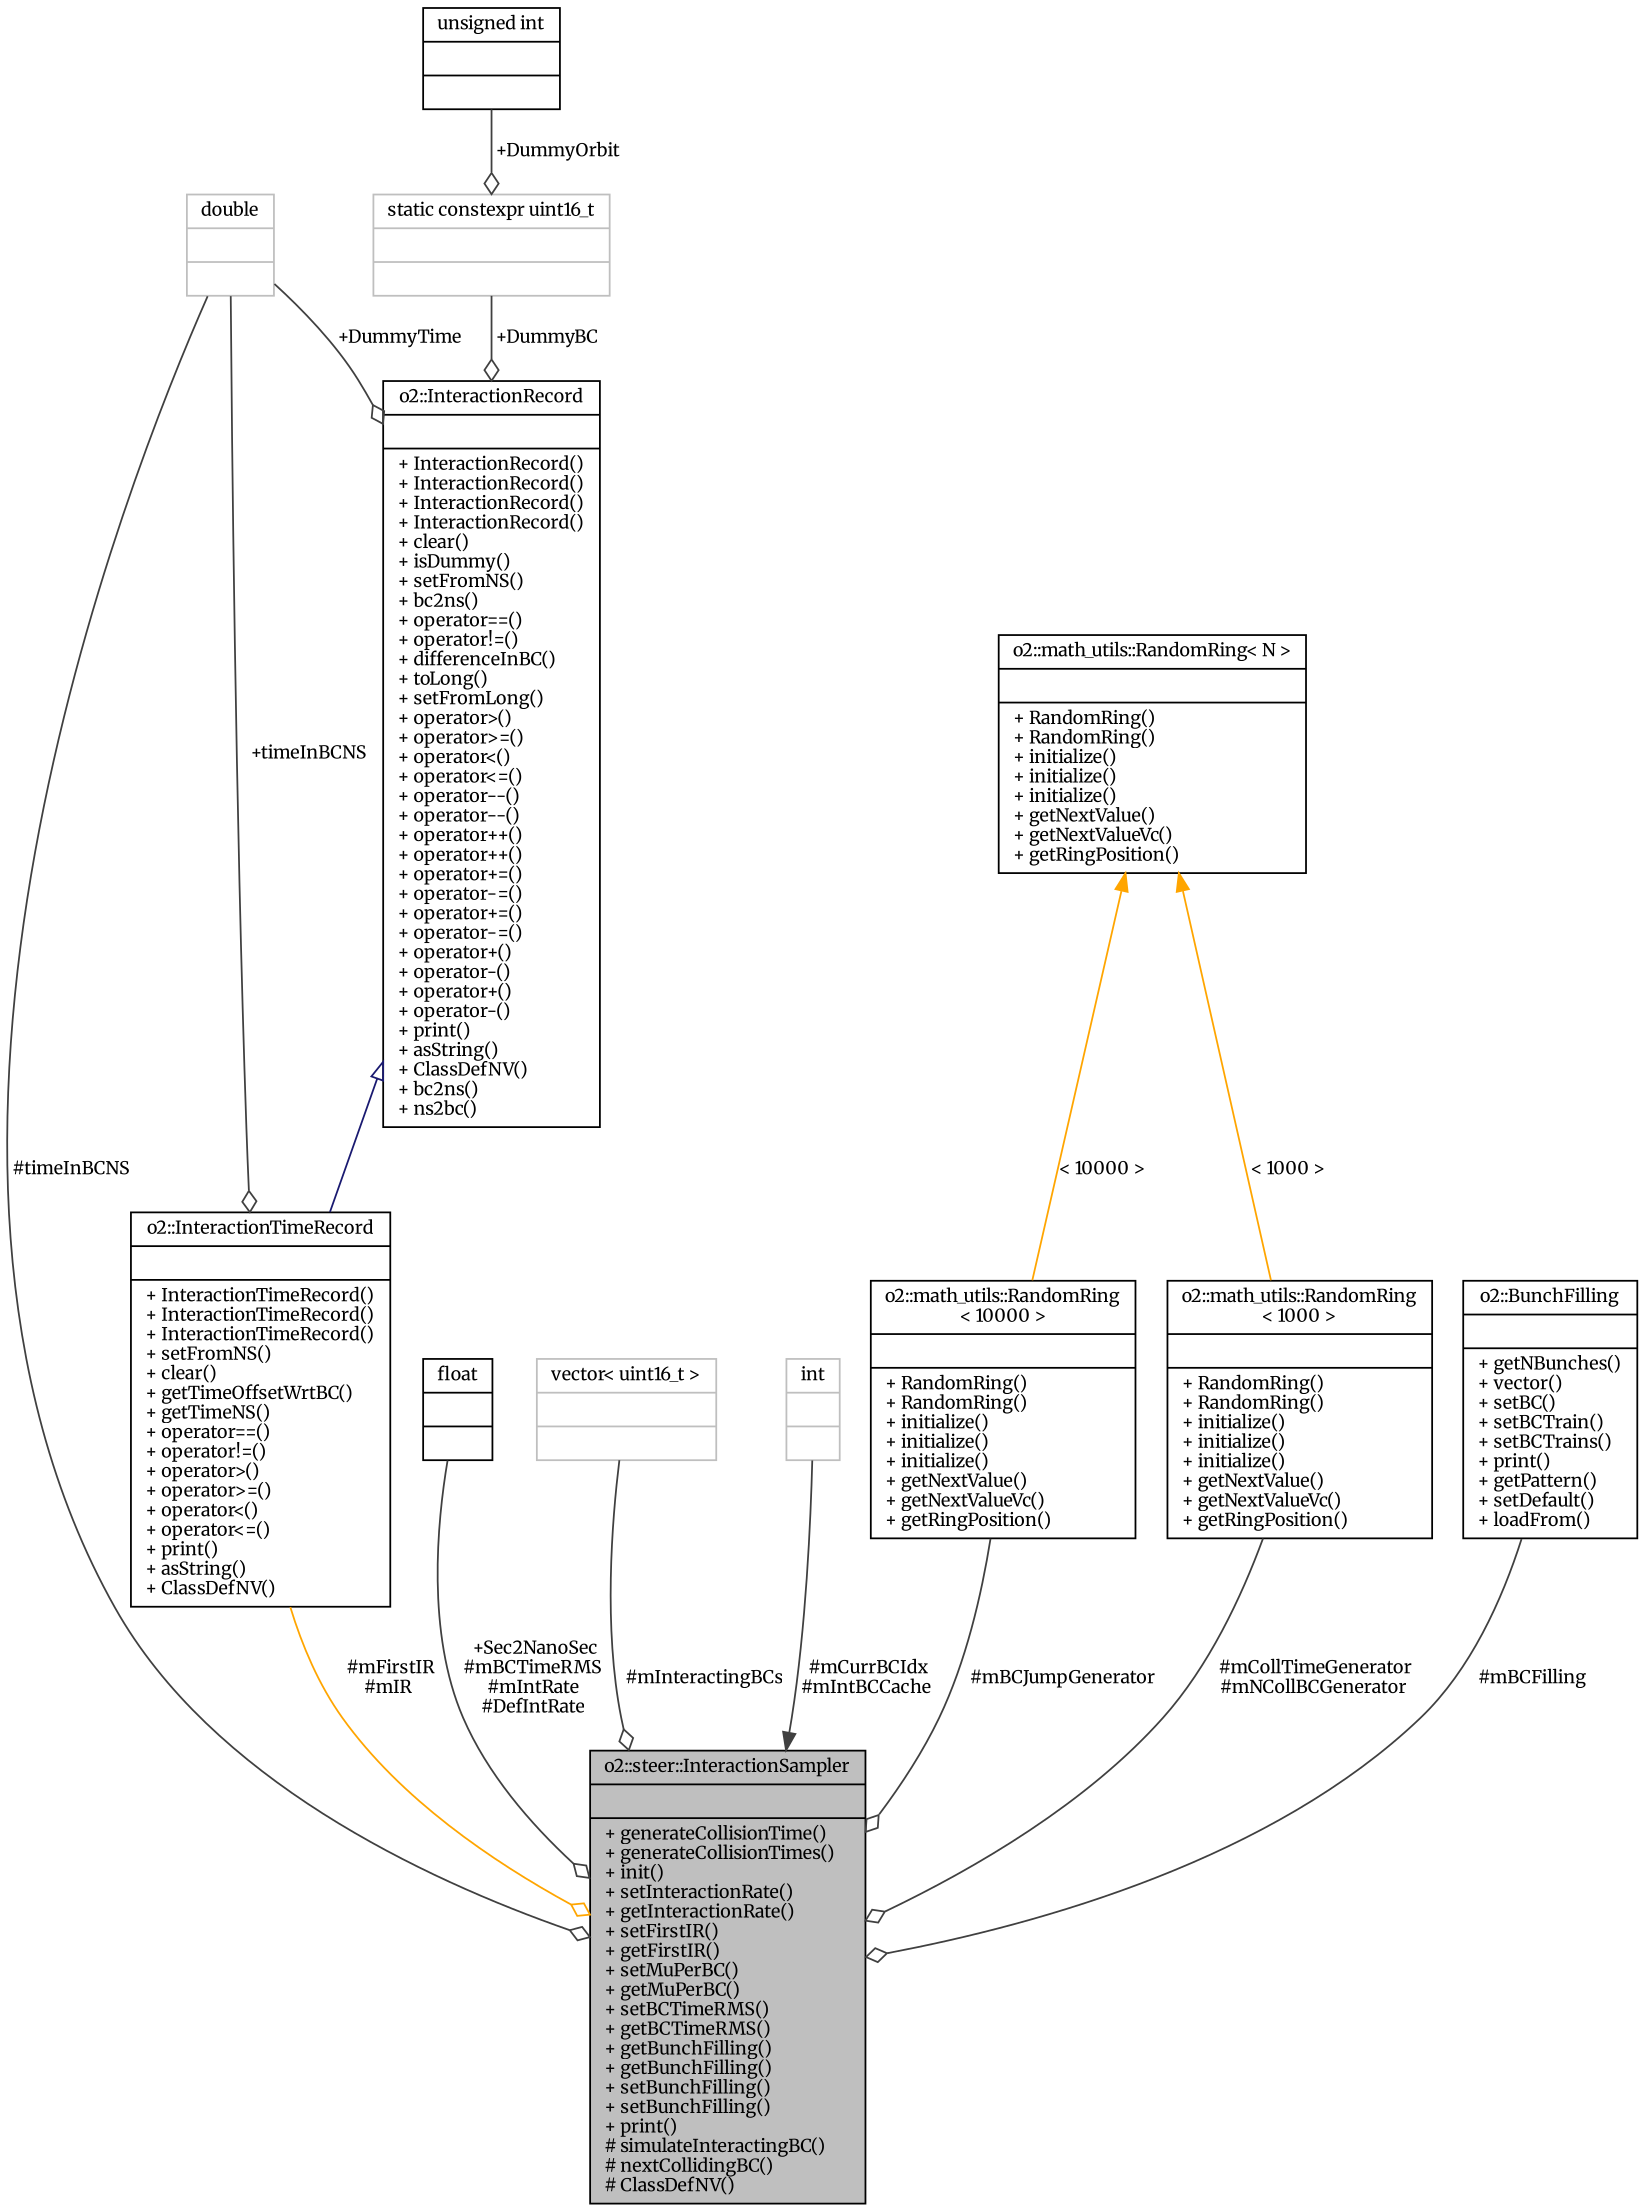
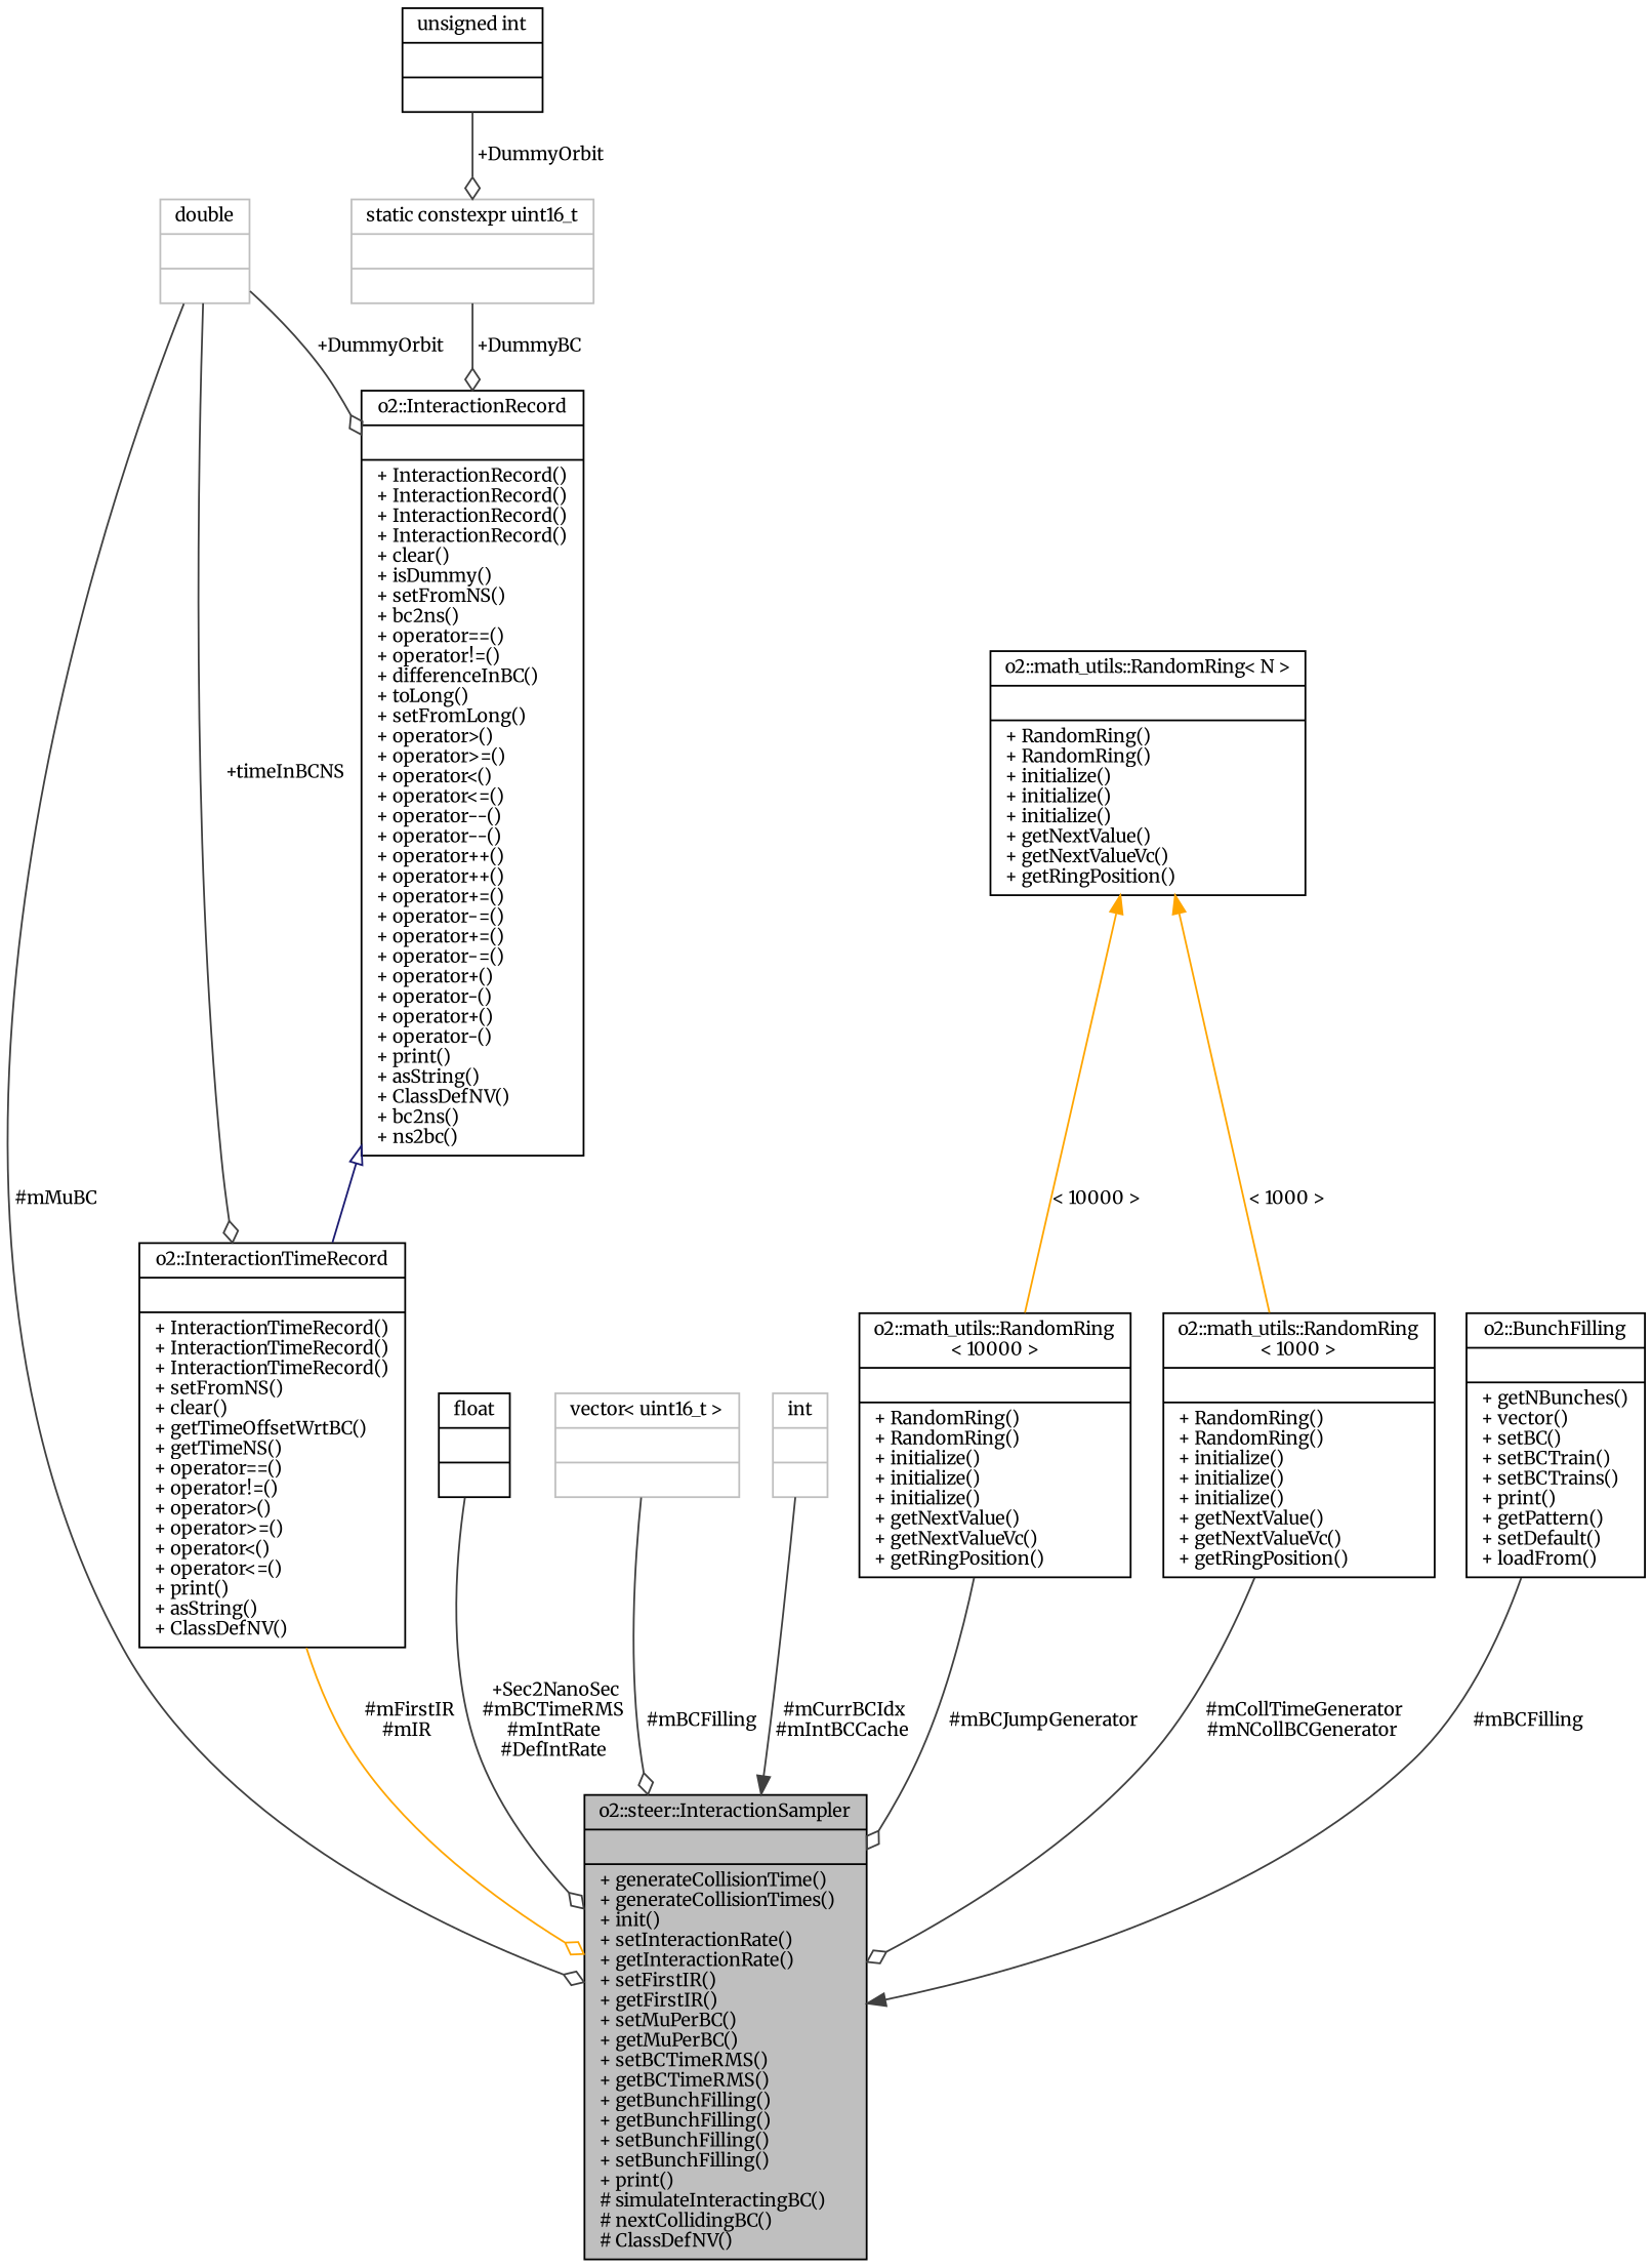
  digraph {
    fontname=Merriweather
    node [color=black fontname=Merriweather fontsize=10 shape=record]
    edge [arrowhead=odiamond color=grey25 fontname=Merriweather fontsize=10 labelfontname=Helvetica labelfontsize=10 style=solid]
    n1 [fillcolor=grey75 fontcolor=black height=0.2 label="{o2::steer::InteractionSampler\n||+ generateCollisionTime()\l+ generateCollisionTimes()\l+ init()\l+ setInteractionRate()\l+ getInteractionRate()\l+ setFirstIR()\l+ getFirstIR()\l+ setMuPerBC()\l+ getMuPerBC()\l+ setBCTimeRMS()\l+ getBCTimeRMS()\l+ getBunchFilling()\l+ getBunchFilling()\l+ setBunchFilling()\l+ setBunchFilling()\l+ print()\l# simulateInteractingBC()\l# nextCollidingBC()\l# ClassDefNV()\l}" style=filled width=0.4]
    n2 [color=grey75 height=0.2 label="{double\n||}" width=0.4]
    n3 [height=0.2 label="{o2::InteractionTimeRecord\n||+ InteractionTimeRecord()\l+ InteractionTimeRecord()\l+ InteractionTimeRecord()\l+ setFromNS()\l+ clear()\l+ getTimeOffsetWrtBC()\l+ getTimeNS()\l+ operator==()\l+ operator!=()\l+ operator\>()\l+ operator\>=()\l+ operator\<()\l+ operator\<=()\l+ print()\l+ asString()\l+ ClassDefNV()\l}" width=0.4]
    n4 [height=0.2 label="{o2::InteractionRecord\n||+ InteractionRecord()\l+ InteractionRecord()\l+ InteractionRecord()\l+ InteractionRecord()\l+ clear()\l+ isDummy()\l+ setFromNS()\l+ bc2ns()\l+ operator==()\l+ operator!=()\l+ differenceInBC()\l+ toLong()\l+ setFromLong()\l+ operator\>()\l+ operator\>=()\l+ operator\<()\l+ operator\<=()\l+ operator--()\l+ operator--()\l+ operator++()\l+ operator++()\l+ operator+=()\l+ operator-=()\l+ operator+=()\l+ operator-=()\l+ operator+()\l+ operator-()\l+ operator+()\l+ operator-()\l+ print()\l+ asString()\l+ ClassDefNV()\l+ bc2ns()\l+ ns2bc()\l}" width=0.4]
    n5 [height=0.2 label="{float\n||}" width=0.4]
    n6 [color=grey75 height=0.2 label="{vector\< uint16_t \>\n||}" width=0.4]
    n7 [color=grey75 height=0.2 label="{int\n||}" width=0.4]
    n8 [height=0.2 label="{o2::math_utils::RandomRing\l\< 10000 \>\n||+ RandomRing()\l+ RandomRing()\l+ initialize()\l+ initialize()\l+ initialize()\l+ getNextValue()\l+ getNextValueVc()\l+ getRingPosition()\l}" width=0.4]
    n9 [height=0.2 label="{o2::math_utils::RandomRing\< N \>\n||+ RandomRing()\l+ RandomRing()\l+ initialize()\l+ initialize()\l+ initialize()\l+ getNextValue()\l+ getNextValueVc()\l+ getRingPosition()\l}" width=0.4]
    n10 [height=0.2 label="{o2::math_utils::RandomRing\l\< 1000 \>\n||+ RandomRing()\l+ RandomRing()\l+ initialize()\l+ initialize()\l+ initialize()\l+ getNextValue()\l+ getNextValueVc()\l+ getRingPosition()\l}" width=0.4]
    n11 [height=0.2 label="{o2::BunchFilling\n||+ getNBunches()\l+ vector()\l+ setBC()\l+ setBCTrain()\l+ setBCTrains()\l+ print()\l+ getPattern()\l+ setDefault()\l+ loadFrom()\l}" width=0.4]
    n12 [height=0.2 label="{unsigned int\n||}" width=0.4]
    n13 [color=grey75 height=0.2 label="{static constexpr uint16_t\n||}" width=0.4]
-   n2 -> n1 [label=" #timeInBCNS"]
+   n2 -> n1 [label=" #mMuBC"]
    n2 -> n3 [label=" +timeInBCNS"]
-   n2 -> n4 [label=" +DummyTime"]
+   n2 -> n4 [label=" +DummyOrbit"]
    n3 -> n1 [color=orange label=" #mFirstIR\n#mIR"]
    n4 -> n3 [arrowtail=onormal color=midnightblue dir=back arrowhead=""]
    n5 -> n1 [label=" +Sec2NanoSec\n#mBCTimeRMS\n#mIntRate\n#DefIntRate"]
-   n6 -> n1 [label=" #mInteractingBCs"]
+   n6 -> n1 [label=" #mBCFilling"]
    n7 -> n1 [arrowhead=normal label=" #mCurrBCIdx\n#mIntBCCache"]
    n8 -> n1 [label=" #mBCJumpGenerator"]
    n9 -> n8 [color=orange dir=back label=" \< 10000 \>" arrowhead=""]
    n9 -> n10 [color=orange dir=back label=" \< 1000 \>" arrowhead=""]
    n10 -> n1 [label=" #mCollTimeGenerator\n#mNCollBCGenerator"]
-   n11 -> n1 [label=" #mBCFilling"]
+   n11 -> n1 [arrowhead=normal label=" #mBCFilling"]
    n12 -> n13 [label=" +DummyOrbit"]
    n13 -> n4 [label=" +DummyBC"]
  }
